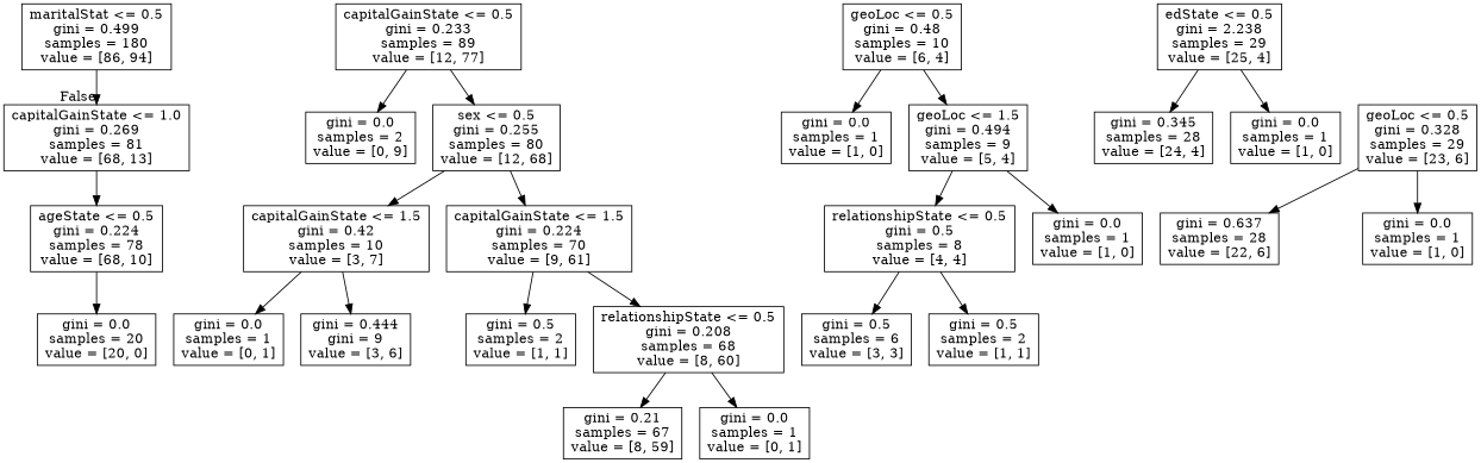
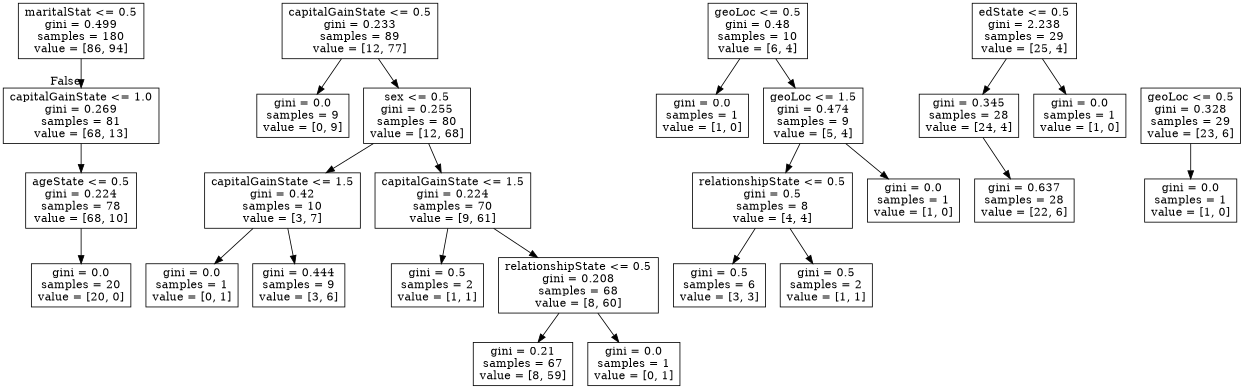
  digraph {
    node [shape=box]
    n1 [label="maritalStat <= 0.5\ngini = 0.499\nsamples = 180\nvalue = [86, 94]"]
    n2 [label="capitalGainState <= 1.0\ngini = 0.269\nsamples = 81\nvalue = [68, 13]"]
    n3 [label="ageState <= 0.5\ngini = 0.224\nsamples = 78\nvalue = [68, 10]"]
    n4 [label="capitalGainState <= 0.5\ngini = 0.233\nsamples = 89\nvalue = [12, 77]"]
-   n5 [label="gini = 0.0\nsamples = 2\nvalue = [0, 9]"]
+   n5 [label="gini = 0.0\nsamples = 9\nvalue = [0, 9]"]
    n6 [label="sex <= 0.5\ngini = 0.255\nsamples = 80\nvalue = [12, 68]"]
    n7 [label="geoLoc <= 0.5\ngini = 0.48\nsamples = 10\nvalue = [6, 4]"]
    n8 [label="gini = 0.0\nsamples = 1\nvalue = [1, 0]"]
-   n9 [label="geoLoc <= 1.5\ngini = 0.494\nsamples = 9\nvalue = [5, 4]"]
+   n9 [label="geoLoc <= 1.5\ngini = 0.474\nsamples = 9\nvalue = [5, 4]"]
    n10 [label="capitalGainState <= 1.5\ngini = 0.42\nsamples = 10\nvalue = [3, 7]"]
    n11 [label="capitalGainState <= 1.5\ngini = 0.224\nsamples = 70\nvalue = [9, 61]"]
    n12 [label="gini = 0.0\nsamples = 1\nvalue = [0, 1]"]
-   n13 [label="gini = 0.444\ngini = 9\nvalue = [3, 6]"]
+   n13 [label="gini = 0.444\nsamples = 9\nvalue = [3, 6]"]
    n14 [label="gini = 0.5\nsamples = 2\nvalue = [1, 1]"]
    n15 [label="relationshipState <= 0.5\ngini = 0.208\nsamples = 68\nvalue = [8, 60]"]
    n16 [label="gini = 0.21\nsamples = 67\nvalue = [8, 59]"]
    n17 [label="gini = 0.0\nsamples = 1\nvalue = [0, 1]"]
    n18 [label="relationshipState <= 0.5\ngini = 0.5\nsamples = 8\nvalue = [4, 4]"]
    n19 [label="gini = 0.0\nsamples = 1\nvalue = [1, 0]"]
    n20 [label="gini = 0.5\nsamples = 6\nvalue = [3, 3]"]
    n21 [label="gini = 0.5\nsamples = 2\nvalue = [1, 1]"]
    n22 [label="gini = 0.0\nsamples = 20\nvalue = [20, 0]"]
    n23 [label="edState <= 0.5\ngini = 2.238\nsamples = 29\nvalue = [25, 4]"]
    n24 [label="gini = 0.345\nsamples = 28\nvalue = [24, 4]"]
    n25 [label="gini = 0.0\nsamples = 1\nvalue = [1, 0]"]
    n26 [label="geoLoc <= 0.5\ngini = 0.328\nsamples = 29\nvalue = [23, 6]"]
    n27 [label="gini = 0.0\nsamples = 1\nvalue = [1, 0]"]
    n28 [label="gini = 0.637\nsamples = 28\nvalue = [22, 6]"]
    n1 -> n2 [headlabel=False labelangle=-45 labeldistance=2.5]
    n2 -> n3
    n3 -> n22
    n4 -> n5
    n4 -> n6
    n6 -> n10
    n6 -> n11
    n7 -> n8
    n7 -> n9
    n9 -> n18
    n9 -> n19
    n10 -> n12
    n10 -> n13
    n11 -> n14
    n11 -> n15
    n15 -> n16
    n15 -> n17
    n18 -> n20
    n18 -> n21
    n23 -> n24
    n23 -> n25
    n26 -> n27
-   n26 -> n28
+   n24 -> n28
  }
